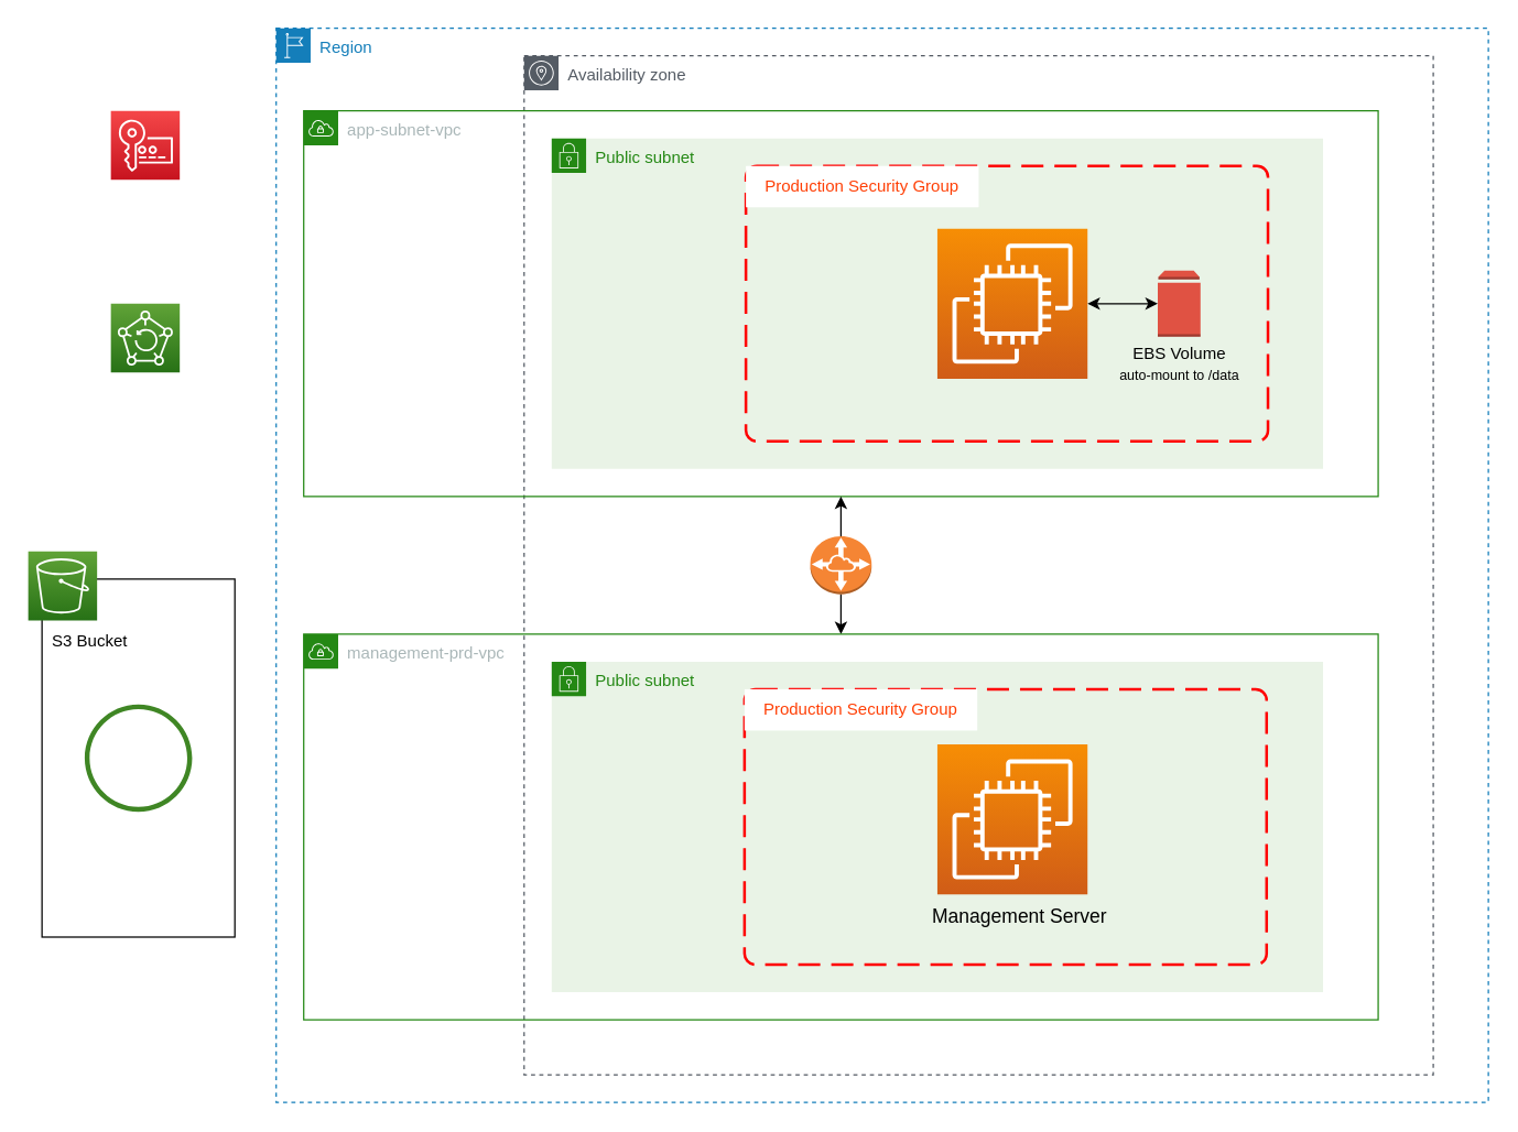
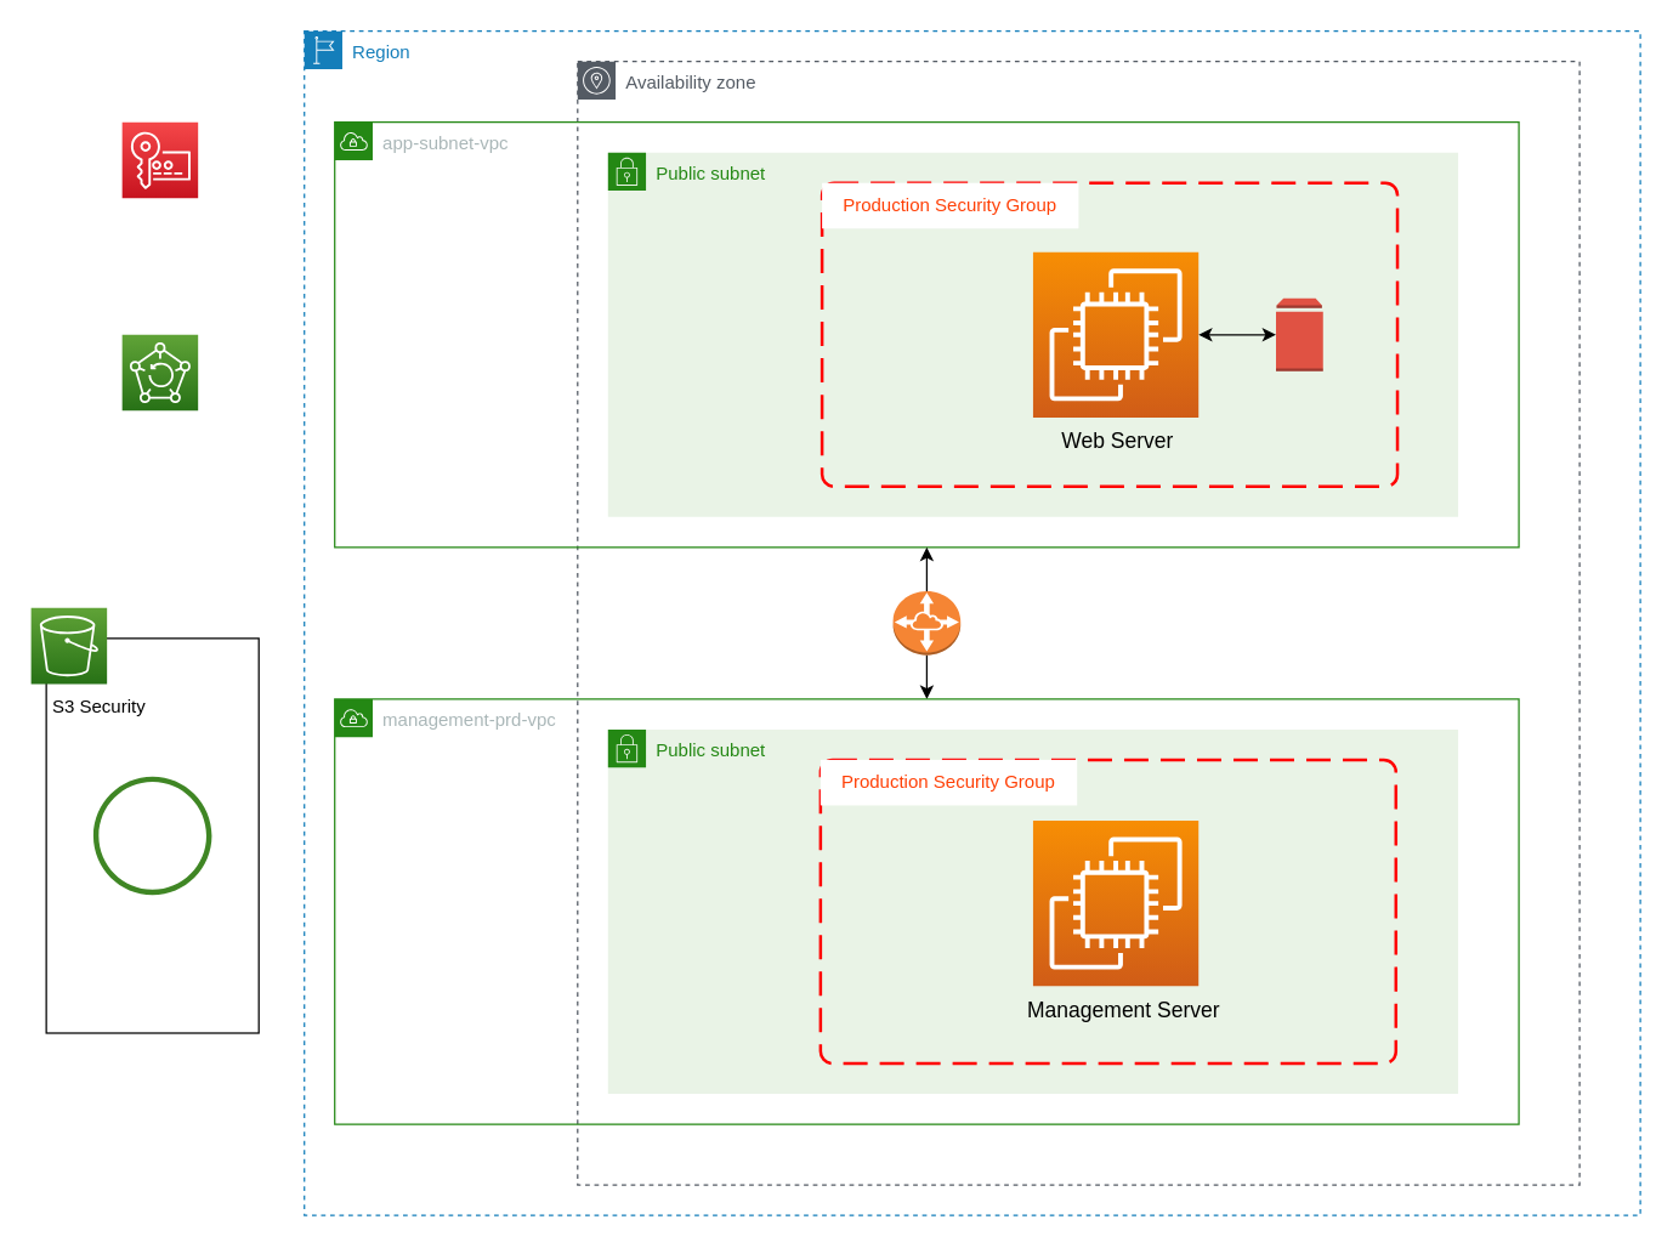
  <mxCell id="0" />
  <mxCell id="1" parent="0" />
  <mxCell id="2" value="Region" style="points=[[0,0],[0.25,0],[0.5,0],[0.75,0],[1,0],[1,0.25],[1,0.5],[1,0.75],[1,1],[0.75,1],[0.5,1],[0.25,1],[0,1],[0,0.75],[0,0.5],[0,0.25]];outlineConnect=0;gradientColor=none;html=1;whiteSpace=wrap;fontSize=12;fontStyle=0;container=1;pointerEvents=0;collapsible=0;recursiveResize=0;shape=mxgraph.aws4.group;grIcon=mxgraph.aws4.group_region;strokeColor=#147EBA;fillColor=none;verticalAlign=top;align=left;spacingLeft=30;fontColor=#147EBA;dashed=1;" vertex="1" parent="1"><mxGeometry x="200" y="20" width="880" height="780" as="geometry" /></mxCell>
  <mxCell id="3" value="Availability zone" style="sketch=0;outlineConnect=0;gradientColor=none;html=1;whiteSpace=wrap;fontSize=12;fontStyle=0;shape=mxgraph.aws4.group;grIcon=mxgraph.aws4.group_availability_zone;strokeColor=#545B64;fillColor=none;verticalAlign=top;align=left;spacingLeft=30;fontColor=#545B64;dashed=1;" vertex="1" parent="2"><mxGeometry x="180" y="20" width="660" height="740" as="geometry" /></mxCell>
  <mxCell id="4" value="" style="endArrow=none;startArrow=classic;html=1;rounded=0;fontColor=#FF3F05;entryX=0.5;entryY=1;entryDx=0;entryDy=0;exitX=0.5;exitY=0;exitDx=0;exitDy=0;" edge="1" parent="2" source="21" target="18"><mxGeometry width="50" height="50" relative="1" as="geometry"><mxPoint x="610" y="460" as="sourcePoint" /><mxPoint x="610" y="360" as="targetPoint" /></mxGeometry></mxCell>
  <mxCell id="5" value="" style="group" vertex="1" connectable="0" parent="2"><mxGeometry x="20" y="60" width="780" height="280" as="geometry" /></mxCell>
  <mxCell id="6" value="Public subnet" style="points=[[0,0],[0.25,0],[0.5,0],[0.75,0],[1,0],[1,0.25],[1,0.5],[1,0.75],[1,1],[0.75,1],[0.5,1],[0.25,1],[0,1],[0,0.75],[0,0.5],[0,0.25]];outlineConnect=0;gradientColor=none;html=1;whiteSpace=wrap;fontSize=12;fontStyle=0;container=1;pointerEvents=0;collapsible=0;recursiveResize=0;shape=mxgraph.aws4.group;grIcon=mxgraph.aws4.group_security_group;grStroke=0;strokeColor=#248814;fillColor=#E9F3E6;verticalAlign=top;align=left;spacingLeft=30;fontColor=#248814;dashed=0;" vertex="1" parent="5"><mxGeometry x="180" y="20" width="560" height="240" as="geometry" /></mxCell>
  <mxCell id="7" value="app-subnet-vpc" style="points=[[0,0],[0.25,0],[0.5,0],[0.75,0],[1,0],[1,0.25],[1,0.5],[1,0.75],[1,1],[0.75,1],[0.5,1],[0.25,1],[0,1],[0,0.75],[0,0.5],[0,0.25]];outlineConnect=0;gradientColor=none;html=1;whiteSpace=wrap;fontSize=12;fontStyle=0;container=1;pointerEvents=0;collapsible=0;recursiveResize=0;shape=mxgraph.aws4.group;grIcon=mxgraph.aws4.group_vpc;strokeColor=#248814;fillColor=none;verticalAlign=top;align=left;spacingLeft=30;fontColor=#AAB7B8;dashed=0;" vertex="1" parent="5"><mxGeometry width="780" height="280" as="geometry" /></mxCell>
  <mxCell id="8" value="" style="group" vertex="1" connectable="0" parent="7"><mxGeometry x="321" y="40" width="379" height="200" as="geometry" /></mxCell>
  <mxCell id="9" value="" style="rounded=1;arcSize=4;dashed=1;strokeColor=#ff0000;fillColor=none;gradientColor=none;dashPattern=8 4;strokeWidth=2;" vertex="1" parent="8"><mxGeometry width="379" height="200" as="geometry" /></mxCell>
  <mxCell id="10" value="Production Security Group" style="text;html=1;strokeColor=none;fillColor=default;align=center;verticalAlign=middle;whiteSpace=wrap;rounded=0;labelBackgroundColor=default;fontColor=#FF3F05;spacing=2;" vertex="1" parent="8"><mxGeometry width="169" height="30" as="geometry" /></mxCell>
  <mxCell id="11" value="" style="group" vertex="1" connectable="0" parent="8"><mxGeometry x="139" y="45.5" width="111" height="139.5" as="geometry" /></mxCell>
  <mxCell id="12" value="" style="sketch=0;points=[[0,0,0],[0.25,0,0],[0.5,0,0],[0.75,0,0],[1,0,0],[0,1,0],[0.25,1,0],[0.5,1,0],[0.75,1,0],[1,1,0],[0,0.25,0],[0,0.5,0],[0,0.75,0],[1,0.25,0],[1,0.5,0],[1,0.75,0]];outlineConnect=0;fontColor=#232F3E;gradientColor=#F78E04;gradientDirection=north;fillColor=#D05C17;strokeColor=#ffffff;dashed=0;verticalLabelPosition=bottom;verticalAlign=top;align=center;html=1;fontSize=12;fontStyle=0;aspect=fixed;shape=mxgraph.aws4.resourceIcon;resIcon=mxgraph.aws4.ec2;labelBackgroundColor=none;" vertex="1" parent="11"><mxGeometry width="109" height="109" as="geometry" /></mxCell>
+ <mxCell id="13" value="Web Server" style="text;html=1;strokeColor=none;fillColor=none;align=center;verticalAlign=middle;whiteSpace=wrap;rounded=0;labelBackgroundColor=none;fontSize=14;fontColor=#000000;" vertex="1" parent="11"><mxGeometry x="1" y="109.5" width="110" height="30" as="geometry" /></mxCell>
  <mxCell id="14" value="" style="outlineConnect=0;dashed=0;verticalLabelPosition=bottom;verticalAlign=top;align=center;html=1;shape=mxgraph.aws3.volume;fillColor=#E05243;gradientColor=none;labelBackgroundColor=none;fontSize=12;fontColor=#000000;" vertex="1" parent="8"><mxGeometry x="299" y="76" width="31" height="48" as="geometry" /></mxCell>
- <mxCell id="15" value="EBS Volume&lt;br&gt;&lt;font style=&quot;font-size: 10px;&quot;&gt;auto-mount to /data&lt;/font&gt;" style="text;html=1;strokeColor=none;fillColor=none;align=center;verticalAlign=middle;whiteSpace=wrap;rounded=0;labelBackgroundColor=none;fontSize=12;fontColor=#000000;" vertex="1" parent="8"><mxGeometry x="264.5" y="124" width="100" height="40" as="geometry" /></mxCell>
  <mxCell id="16" value="" style="endArrow=classic;startArrow=classic;html=1;rounded=0;fontSize=12;fontColor=#000000;entryX=0;entryY=0.5;entryDx=0;entryDy=0;entryPerimeter=0;exitX=1;exitY=0.5;exitDx=0;exitDy=0;exitPerimeter=0;" edge="1" parent="8" source="12" target="14"><mxGeometry width="50" height="50" relative="1" as="geometry"><mxPoint x="129" y="150" as="sourcePoint" /><mxPoint x="179" y="100" as="targetPoint" /></mxGeometry></mxCell>
  <mxCell id="17" value="" style="group" vertex="1" connectable="0" parent="2"><mxGeometry x="387.75" y="369" width="212.25" height="42" as="geometry" /></mxCell>
  <mxCell id="18" value="" style="outlineConnect=0;dashed=0;verticalLabelPosition=bottom;verticalAlign=top;align=center;html=1;shape=mxgraph.aws3.vpc_peering;fillColor=#F58534;gradientColor=none;labelBackgroundColor=default;fontColor=#FF3F05;" vertex="1" parent="17"><mxGeometry width="44.5" height="42" as="geometry" /></mxCell>
  <mxCell id="19" value="" style="endArrow=classic;startArrow=none;html=1;rounded=0;fontColor=#FF3F05;entryX=0.5;entryY=1;entryDx=0;entryDy=0;exitX=0.5;exitY=0;exitDx=0;exitDy=0;" edge="1" parent="2" source="18" target="7"><mxGeometry width="50" height="50" relative="1" as="geometry"><mxPoint x="32.25" y="171" as="sourcePoint" /><mxPoint x="82.25" y="121" as="targetPoint" /></mxGeometry></mxCell>
  <mxCell id="20" value="" style="group" vertex="1" connectable="0" parent="2"><mxGeometry x="20" y="440" width="780" height="280" as="geometry" /></mxCell>
  <mxCell id="21" value="management-prd-vpc&lt;br&gt;" style="points=[[0,0],[0.25,0],[0.5,0],[0.75,0],[1,0],[1,0.25],[1,0.5],[1,0.75],[1,1],[0.75,1],[0.5,1],[0.25,1],[0,1],[0,0.75],[0,0.5],[0,0.25]];outlineConnect=0;gradientColor=none;html=1;whiteSpace=wrap;fontSize=12;fontStyle=0;container=1;pointerEvents=0;collapsible=0;recursiveResize=0;shape=mxgraph.aws4.group;grIcon=mxgraph.aws4.group_vpc;strokeColor=#248814;fillColor=none;verticalAlign=top;align=left;spacingLeft=30;fontColor=#AAB7B8;dashed=0;" vertex="1" parent="20"><mxGeometry width="780" height="280" as="geometry" /></mxCell>
  <mxCell id="22" value="Public subnet" style="points=[[0,0],[0.25,0],[0.5,0],[0.75,0],[1,0],[1,0.25],[1,0.5],[1,0.75],[1,1],[0.75,1],[0.5,1],[0.25,1],[0,1],[0,0.75],[0,0.5],[0,0.25]];outlineConnect=0;gradientColor=none;html=1;whiteSpace=wrap;fontSize=12;fontStyle=0;container=1;pointerEvents=0;collapsible=0;recursiveResize=0;shape=mxgraph.aws4.group;grIcon=mxgraph.aws4.group_security_group;grStroke=0;strokeColor=#248814;fillColor=#E9F3E6;verticalAlign=top;align=left;spacingLeft=30;fontColor=#248814;dashed=0;" vertex="1" parent="20"><mxGeometry x="180" y="20" width="560" height="240" as="geometry" /></mxCell>
  <mxCell id="23" value="" style="group" vertex="1" connectable="0" parent="20"><mxGeometry x="320" y="40" width="379" height="200" as="geometry" /></mxCell>
  <mxCell id="24" value="" style="rounded=1;arcSize=4;dashed=1;strokeColor=#ff0000;fillColor=none;gradientColor=none;dashPattern=8 4;strokeWidth=2;" vertex="1" parent="23"><mxGeometry width="379" height="200" as="geometry" /></mxCell>
  <mxCell id="25" value="Production Security Group" style="text;html=1;strokeColor=none;fillColor=default;align=center;verticalAlign=middle;whiteSpace=wrap;rounded=0;labelBackgroundColor=default;fontColor=#FF3F05;spacing=2;" vertex="1" parent="23"><mxGeometry width="169" height="30" as="geometry" /></mxCell>
  <mxCell id="26" value="" style="group" vertex="1" connectable="0" parent="23"><mxGeometry x="140" y="40" width="140" height="139.5" as="geometry" /></mxCell>
  <mxCell id="27" value="" style="group" vertex="1" connectable="0" parent="26"><mxGeometry x="-20" width="160" height="139.5" as="geometry" /></mxCell>
  <mxCell id="28" value="" style="sketch=0;points=[[0,0,0],[0.25,0,0],[0.5,0,0],[0.75,0,0],[1,0,0],[0,1,0],[0.25,1,0],[0.5,1,0],[0.75,1,0],[1,1,0],[0,0.25,0],[0,0.5,0],[0,0.75,0],[1,0.25,0],[1,0.5,0],[1,0.75,0]];outlineConnect=0;fontColor=#232F3E;gradientColor=#F78E04;gradientDirection=north;fillColor=#D05C17;strokeColor=#ffffff;dashed=0;verticalLabelPosition=bottom;verticalAlign=top;align=center;html=1;fontSize=12;fontStyle=0;aspect=fixed;shape=mxgraph.aws4.resourceIcon;resIcon=mxgraph.aws4.ec2;labelBackgroundColor=none;" vertex="1" parent="27"><mxGeometry x="20" width="109" height="109" as="geometry" /></mxCell>
  <mxCell id="29" value="Management Server" style="text;html=1;strokeColor=none;fillColor=none;align=center;verticalAlign=middle;whiteSpace=wrap;rounded=0;labelBackgroundColor=none;fontSize=14;fontColor=#000000;" vertex="1" parent="27"><mxGeometry y="109.5" width="160" height="30" as="geometry" /></mxCell>
  <mxCell id="30" value="" style="group" vertex="1" connectable="0" parent="1"><mxGeometry x="75" y="80" width="60" height="70" as="geometry" /></mxCell>
  <mxCell id="31" value="" style="sketch=0;points=[[0,0,0],[0.25,0,0],[0.5,0,0],[0.75,0,0],[1,0,0],[0,1,0],[0.25,1,0],[0.5,1,0],[0.75,1,0],[1,1,0],[0,0.25,0],[0,0.5,0],[0,0.75,0],[1,0.25,0],[1,0.5,0],[1,0.75,0]];outlineConnect=0;fontColor=#232F3E;gradientColor=#F54749;gradientDirection=north;fillColor=#C7131F;strokeColor=#ffffff;dashed=0;verticalLabelPosition=bottom;verticalAlign=top;align=center;html=1;fontSize=12;fontStyle=0;aspect=fixed;shape=mxgraph.aws4.resourceIcon;resIcon=mxgraph.aws4.key_management_service;labelBackgroundColor=none;" vertex="1" parent="30"><mxGeometry x="5" width="50" height="50" as="geometry" /></mxCell>
  <mxCell id="32" value="" style="group" vertex="1" connectable="0" parent="1"><mxGeometry x="60" y="220" width="90" height="70" as="geometry" /></mxCell>
  <mxCell id="33" value="" style="sketch=0;points=[[0,0,0],[0.25,0,0],[0.5,0,0],[0.75,0,0],[1,0,0],[0,1,0],[0.25,1,0],[0.5,1,0],[0.75,1,0],[1,1,0],[0,0.25,0],[0,0.5,0],[0,0.75,0],[1,0.25,0],[1,0.5,0],[1,0.75,0]];outlineConnect=0;fontColor=#232F3E;gradientColor=#60A337;gradientDirection=north;fillColor=#277116;strokeColor=#ffffff;dashed=0;verticalLabelPosition=bottom;verticalAlign=top;align=center;html=1;fontSize=12;fontStyle=0;aspect=fixed;shape=mxgraph.aws4.resourceIcon;resIcon=mxgraph.aws4.backup;labelBackgroundColor=none;" vertex="1" parent="32"><mxGeometry x="20" width="50" height="50" as="geometry" /></mxCell>
  <mxCell id="34" value="" style="group" vertex="1" connectable="0" parent="1"><mxGeometry x="20" y="400" width="150" height="280" as="geometry" /></mxCell>
  <mxCell id="35" value="" style="rounded=0;whiteSpace=wrap;html=1;labelBackgroundColor=none;fontSize=12;fontColor=#000000;fillColor=default;container=0;" vertex="1" parent="34"><mxGeometry x="10" y="20" width="140" height="260" as="geometry" /></mxCell>
  <mxCell id="36" value="" style="sketch=0;points=[[0,0,0],[0.25,0,0],[0.5,0,0],[0.75,0,0],[1,0,0],[0,1,0],[0.25,1,0],[0.5,1,0],[0.75,1,0],[1,1,0],[0,0.25,0],[0,0.5,0],[0,0.75,0],[1,0.25,0],[1,0.5,0],[1,0.75,0]];outlineConnect=0;fontColor=#232F3E;gradientColor=#60A337;gradientDirection=north;fillColor=#277116;strokeColor=#ffffff;dashed=0;verticalLabelPosition=bottom;verticalAlign=top;align=center;html=1;fontSize=12;fontStyle=0;aspect=fixed;shape=mxgraph.aws4.resourceIcon;resIcon=mxgraph.aws4.s3;labelBackgroundColor=none;container=0;" vertex="1" parent="34"><mxGeometry width="50" height="50" as="geometry" /></mxCell>
  <mxCell id="37" value="" style="sketch=0;outlineConnect=0;fontColor=#232F3E;gradientColor=none;fillColor=#3F8624;strokeColor=none;dashed=0;verticalLabelPosition=bottom;verticalAlign=top;align=center;html=1;fontSize=12;fontStyle=0;aspect=fixed;pointerEvents=1;shape=mxgraph.aws4.object;labelBackgroundColor=none;container=0;" vertex="1" parent="34"><mxGeometry x="41" y="111" width="78" height="78" as="geometry" /></mxCell>
- <mxCell id="38" value="S3 Bucket" style="text;html=1;strokeColor=none;fillColor=none;align=center;verticalAlign=middle;whiteSpace=wrap;rounded=0;labelBackgroundColor=none;fontSize=12;fontColor=#000000;container=0;" vertex="1" parent="34"><mxGeometry y="50" width="90" height="30" as="geometry" /></mxCell>
+ <mxCell id="38" value="S3 Security" style="text;html=1;strokeColor=none;fillColor=none;align=center;verticalAlign=middle;whiteSpace=wrap;rounded=0;labelBackgroundColor=none;fontSize=12;fontColor=#000000;container=0;" vertex="1" parent="34"><mxGeometry y="50" width="90" height="30" as="geometry" /></mxCell>
